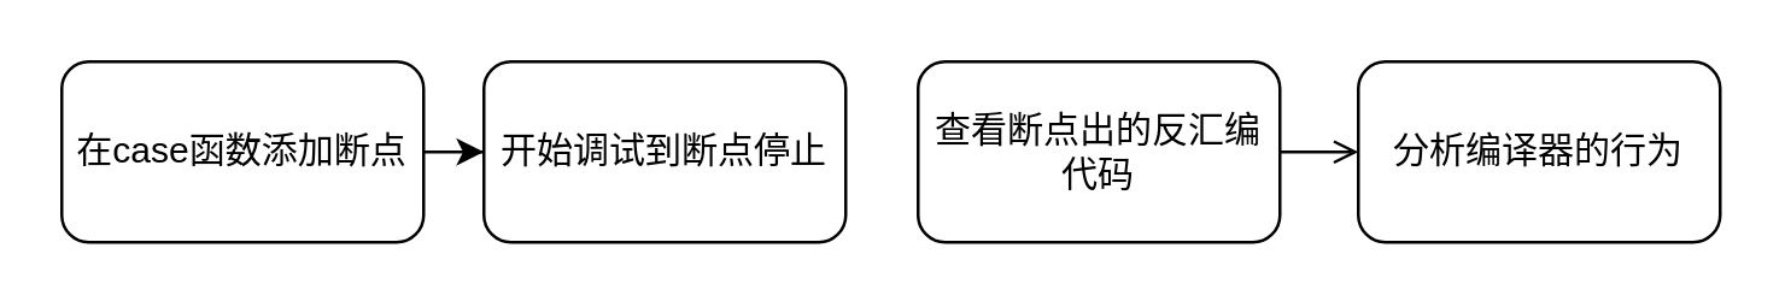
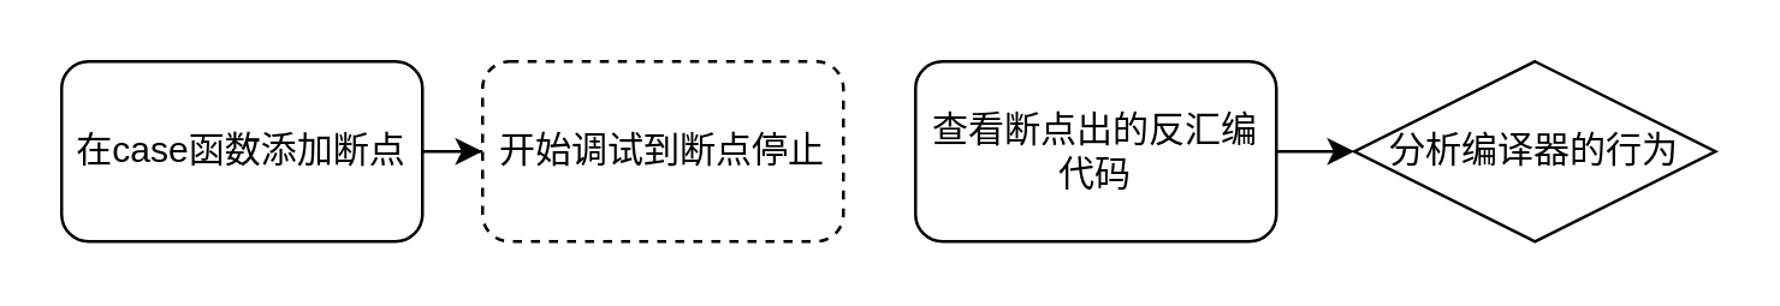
  <mxCell id="0" />
  <mxCell id="1" parent="0" />
  <mxCell id="2" value="" style="edgeStyle=orthogonalEdgeStyle;rounded=0;orthogonalLoop=1;jettySize=auto;html=1;" parent="1" source="3" target="4" edge="1"><mxGeometry relative="1" as="geometry" /></mxCell>
  <mxCell id="3" value="在case函数添加断点" style="rounded=1;whiteSpace=wrap;html=1;" parent="1" vertex="1"><mxGeometry x="20" y="20" width="120" height="60" as="geometry" /></mxCell>
- <mxCell id="4" value="开始调试到断点停止" style="rounded=1;whiteSpace=wrap;html=1;" parent="1" vertex="1"><mxGeometry x="160" y="20" width="120" height="60" as="geometry" /></mxCell>
- <mxCell id="5" value="" style="edgeStyle=orthogonalEdgeStyle;rounded=0;orthogonalLoop=1;jettySize=auto;html=1;endArrow=open;" parent="1" source="6" target="7" edge="1"><mxGeometry relative="1" as="geometry" /></mxCell>
+ <mxCell id="4" value="开始调试到断点停止" style="rounded=1;whiteSpace=wrap;html=1;dashed=1;" parent="1" vertex="1"><mxGeometry x="160" y="20" width="120" height="60" as="geometry" /></mxCell>
+ <mxCell id="5" value="" style="edgeStyle=orthogonalEdgeStyle;rounded=0;orthogonalLoop=1;jettySize=auto;html=1;" parent="1" source="6" target="7" edge="1"><mxGeometry relative="1" as="geometry" /></mxCell>
  <mxCell id="6" value="查看断点出的反汇编代码" style="rounded=1;whiteSpace=wrap;html=1;" parent="1" vertex="1"><mxGeometry x="304" y="20" width="120" height="60" as="geometry" /></mxCell>
- <mxCell id="7" value="分析编译器的行为" style="rounded=1;whiteSpace=wrap;html=1;" parent="1" vertex="1"><mxGeometry x="450" y="20" width="120" height="60" as="geometry" /></mxCell>
+ <mxCell id="7" value="分析编译器的行为" style="rhombus;whiteSpace=wrap;html=1;" parent="1" vertex="1"><mxGeometry x="450" y="20" width="120" height="60" as="geometry" /></mxCell>
